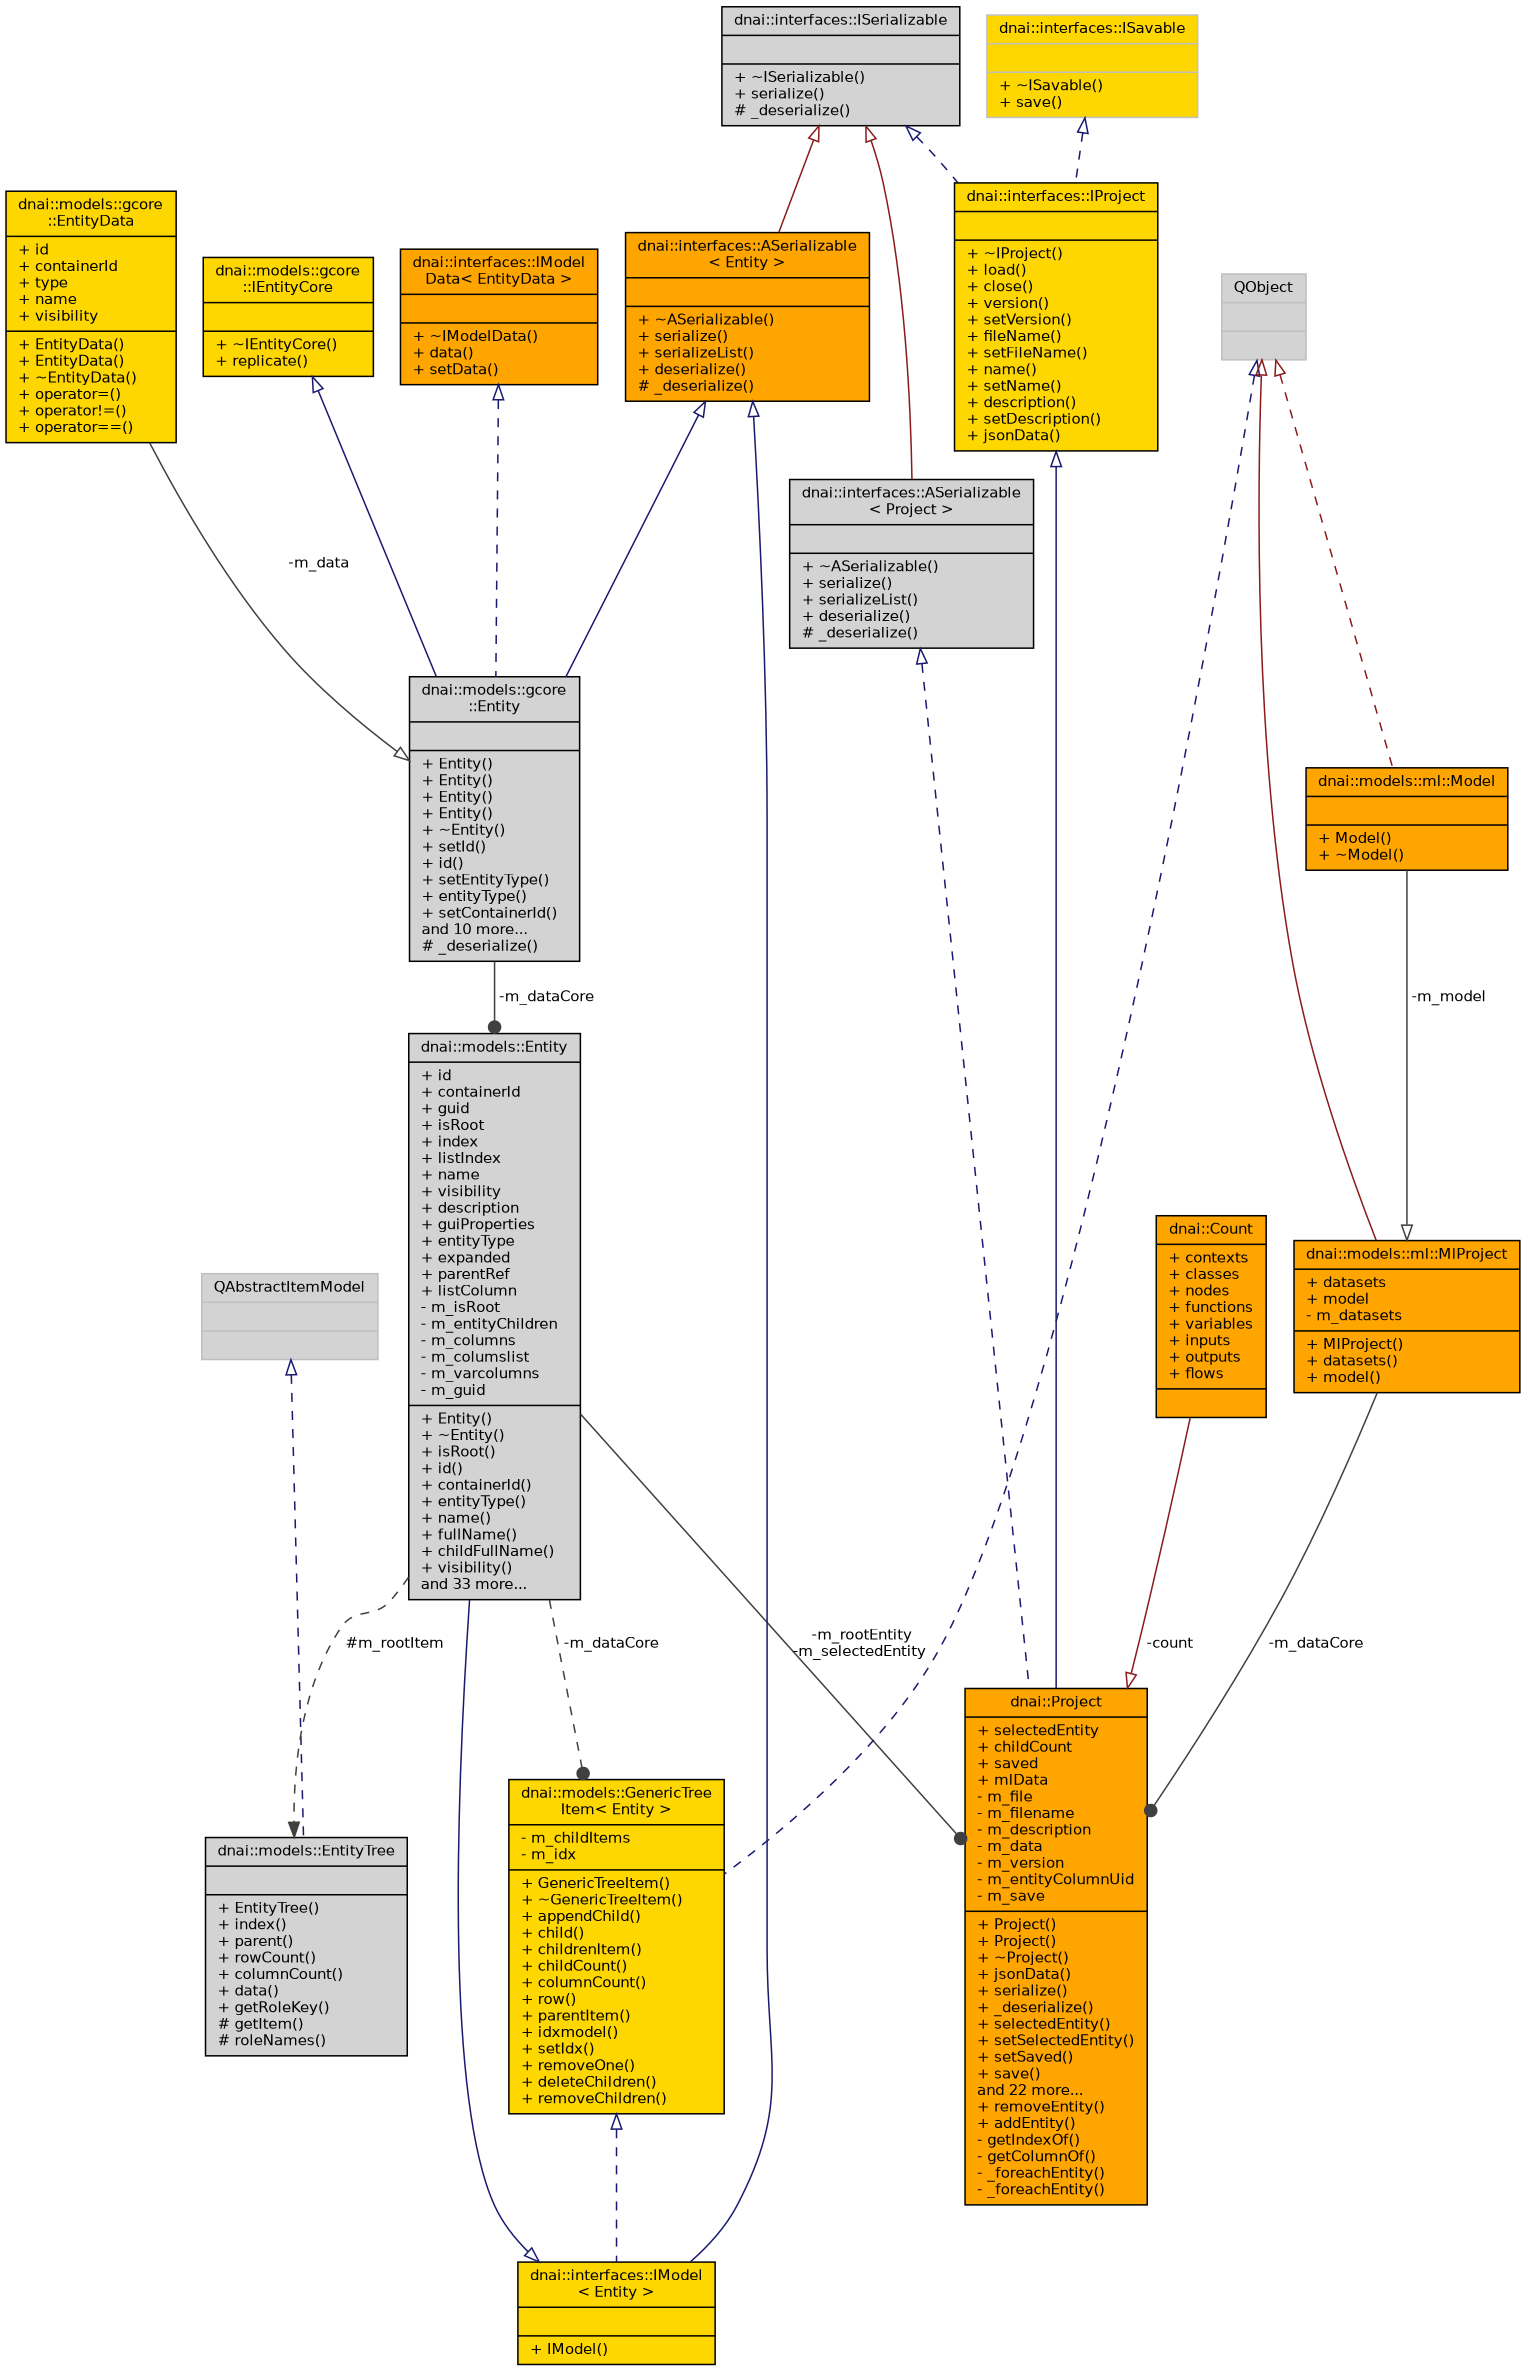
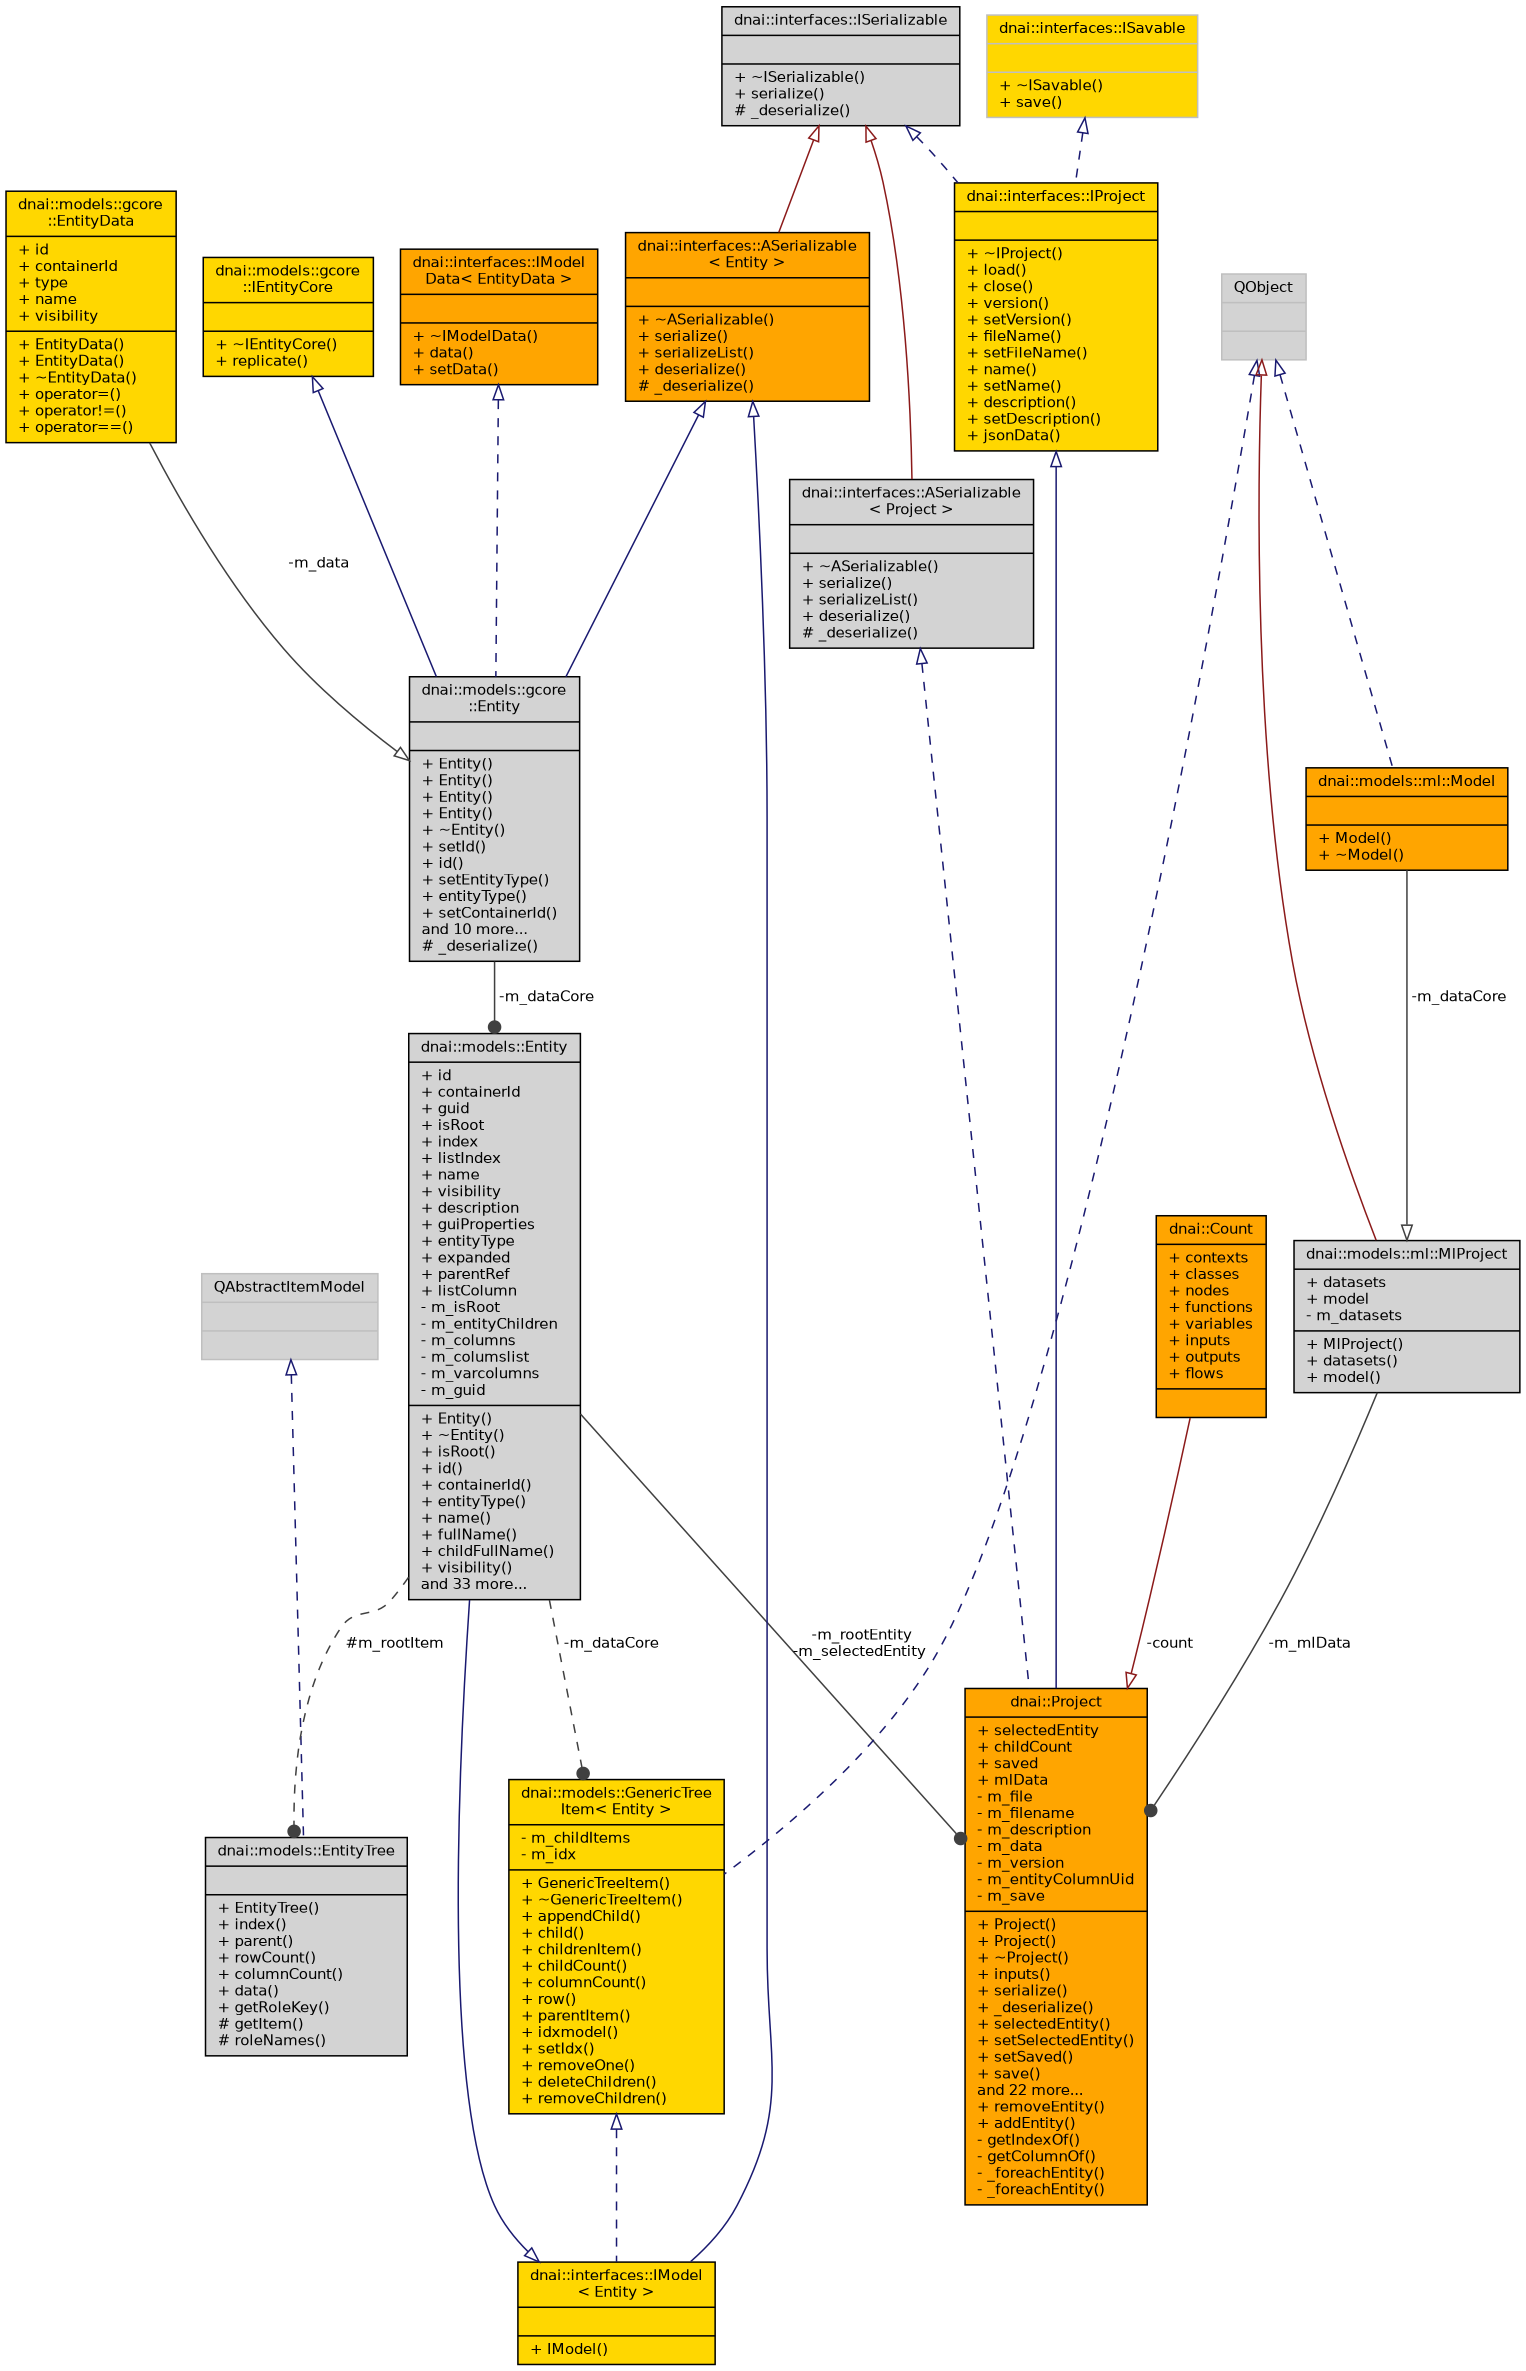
  digraph {
    node [color=black fillcolor=lightgrey fontname=Helvetica fontsize=10 shape=record style=filled]
    edge [arrowtail=onormal color=midnightblue dir=back fontname=Helvetica fontsize=10 labelfontname=Helvetica labelfontsize=10 style=solid]
-   n1 [fillcolor=orange fontcolor=black height=0.2 label="{dnai::Project\n|+ selectedEntity\l+ childCount\l+ saved\l+ mlData\l- m_file\l- m_filename\l- m_description\l- m_data\l- m_version\l- m_entityColumnUid\l- m_save\l|+ Project()\l+ Project()\l+ ~Project()\l+ jsonData()\l+ serialize()\l+ _deserialize()\l+ selectedEntity()\l+ setSelectedEntity()\l+ setSaved()\l+ save()\land 22 more...\l+ removeEntity()\l+ addEntity()\l- getIndexOf()\l- getColumnOf()\l- _foreachEntity()\l- _foreachEntity()\l}" width=0.4]
+   n1 [fillcolor=orange fontcolor=black height=0.2 label="{dnai::Project\n|+ selectedEntity\l+ childCount\l+ saved\l+ mlData\l- m_file\l- m_filename\l- m_description\l- m_data\l- m_version\l- m_entityColumnUid\l- m_save\l|+ Project()\l+ Project()\l+ ~Project()\l+ inputs()\l+ serialize()\l+ _deserialize()\l+ selectedEntity()\l+ setSelectedEntity()\l+ setSaved()\l+ save()\land 22 more...\l+ removeEntity()\l+ addEntity()\l- getIndexOf()\l- getColumnOf()\l- _foreachEntity()\l- _foreachEntity()\l}" width=0.4]
    n2 [height=0.2 label="{dnai::models::EntityTree\n||+ EntityTree()\l+ index()\l+ parent()\l+ rowCount()\l+ columnCount()\l+ data()\l+ getRoleKey()\l# getItem()\l# roleNames()\l}" width=0.4]
    n3 [color=grey75 height=0.2 label="{QAbstractItemModel\n||}" width=0.4]
    n4 [height=0.2 label="{dnai::models::Entity\n|+ id\l+ containerId\l+ guid\l+ isRoot\l+ index\l+ listIndex\l+ name\l+ visibility\l+ description\l+ guiProperties\l+ entityType\l+ expanded\l+ parentRef\l+ listColumn\l- m_isRoot\l- m_entityChildren\l- m_columns\l- m_columslist\l- m_varcolumns\l- m_guid\l|+ Entity()\l+ ~Entity()\l+ isRoot()\l+ id()\l+ containerId()\l+ entityType()\l+ name()\l+ fullName()\l+ childFullName()\l+ visibility()\land 33 more...\l}" width=0.4]
    n5 [fillcolor=gold height=0.2 label="{dnai::models::GenericTree\lItem\< Entity \>\n|- m_childItems\l- m_idx\l|+ GenericTreeItem()\l+ ~GenericTreeItem()\l+ appendChild()\l+ child()\l+ childrenItem()\l+ childCount()\l+ columnCount()\l+ row()\l+ parentItem()\l+ idxmodel()\l+ setIdx()\l+ removeOne()\l+ deleteChildren()\l+ removeChildren()\l}" width=0.4]
    n6 [fillcolor=gold height=0.2 label="{dnai::interfaces::IModel\l\< Entity \>\n||+ IModel()\l}" width=0.4]
    n7 [color=grey75 height=0.2 label="{QObject\n||}" width=0.4]
-   n8 [fillcolor=orange height=0.2 label="{dnai::models::ml::MlProject\n|+ datasets\l+ model\l- m_datasets\l|+ MlProject()\l+ datasets()\l+ model()\l}" width=0.4]
+   n8 [height=0.2 label="{dnai::models::ml::MlProject\n|+ datasets\l+ model\l- m_datasets\l|+ MlProject()\l+ datasets()\l+ model()\l}" width=0.4]
    n9 [fillcolor=orange height=0.2 label="{dnai::models::ml::Model\n||+ Model()\l+ ~Model()\l}" width=0.4]
    n10 [fillcolor=orange height=0.2 label="{dnai::interfaces::ASerializable\l\< Entity \>\n||+ ~ASerializable()\l+ serialize()\l+ serializeList()\l+ deserialize()\l# _deserialize()\l}" width=0.4]
    n11 [height=0.2 label="{dnai::models::gcore\l::Entity\n||+ Entity()\l+ Entity()\l+ Entity()\l+ Entity()\l+ ~Entity()\l+ setId()\l+ id()\l+ setEntityType()\l+ entityType()\l+ setContainerId()\land 10 more...\l# _deserialize()\l}" width=0.4]
    n12 [height=0.2 label="{dnai::interfaces::ISerializable\n||+ ~ISerializable()\l+ serialize()\l# _deserialize()\l}" width=0.4]
    n13 [height=0.2 label="{dnai::interfaces::ASerializable\l\< Project \>\n||+ ~ASerializable()\l+ serialize()\l+ serializeList()\l+ deserialize()\l# _deserialize()\l}" width=0.4]
    n14 [fillcolor=gold height=0.2 label="{dnai::interfaces::IProject\n||+ ~IProject()\l+ load()\l+ close()\l+ version()\l+ setVersion()\l+ fileName()\l+ setFileName()\l+ name()\l+ setName()\l+ description()\l+ setDescription()\l+ jsonData()\l}" width=0.4]
    n15 [fillcolor=gold height=0.2 label="{dnai::models::gcore\l::IEntityCore\n||+ ~IEntityCore()\l+ replicate()\l}" width=0.4]
    n16 [fillcolor=orange height=0.2 label="{dnai::interfaces::IModel\lData\< EntityData \>\n||+ ~IModelData()\l+ data()\l+ setData()\l}" width=0.4]
    n17 [fillcolor=gold height=0.2 label="{dnai::models::gcore\l::EntityData\n|+ id\l+ containerId\l+ type\l+ name\l+ visibility\l|+ EntityData()\l+ EntityData()\l+ ~EntityData()\l+ operator=()\l+ operator!=()\l+ operator==()\l}" width=0.4]
    n18 [color=grey75 fillcolor=gold height=0.2 label="{dnai::interfaces::ISavable\n||+ ~ISavable()\l+ save()\l}" width=0.4]
    n19 [fillcolor=orange height=0.2 label="{dnai::Count\n|+ contexts\l+ classes\l+ nodes\l+ functions\l+ variables\l+ inputs\l+ outputs\l+ flows\l|}" width=0.4]
    n3 -> n2 [style=dashed]
    n4 -> n1 [arrowhead=dot color=grey25 label=" -m_rootEntity\n-m_selectedEntity" arrowtail="" dir=""]
-   n4 -> n2 [arrowhead=normal color=grey25 label=" #m_rootItem" style=dashed arrowtail="" dir=""]
+   n4 -> n2 [arrowhead=dot color=grey25 label=" #m_rootItem" style=dashed arrowtail="" dir=""]
    n4 -> n5 [arrowhead=dot color=grey25 label=" -m_dataCore" style=dashed arrowtail="" dir=""]
    n5 -> n6 [style=dashed]
    n6 -> n4
    n7 -> n5 [style=dashed]
    n7 -> n8 [color=firebrick4]
-   n7 -> n9 [color=firebrick4 style=dashed]
-   n8 -> n1 [arrowhead=dot color=grey25 label=" -m_dataCore" arrowtail="" dir=""]
-   n9 -> n8 [arrowhead=onormal color=grey25 label=" -m_model" arrowtail="" dir=""]
+   n7 -> n9 [style=dashed]
+   n8 -> n1 [arrowhead=dot color=grey25 label=" -m_mlData" arrowtail="" dir=""]
+   n9 -> n8 [arrowhead=onormal color=grey25 label=" -m_dataCore" arrowtail="" dir=""]
    n10 -> n6
    n10 -> n11
    n11 -> n4 [arrowhead=dot color=grey25 label=" -m_dataCore" arrowtail="" dir=""]
    n12 -> n10 [color=firebrick4]
    n12 -> n13 [color=firebrick4]
    n12 -> n14 [style=dashed]
    n13 -> n1 [style=dashed]
    n14 -> n1
    n15 -> n11
    n16 -> n11 [style=dashed]
    n17 -> n11 [arrowhead=onormal color=grey25 label=" -m_data" arrowtail="" dir=""]
    n18 -> n14 [style=dashed]
    n19 -> n1 [arrowhead=onormal color=firebrick4 label=" -count" arrowtail="" dir=""]
  }
